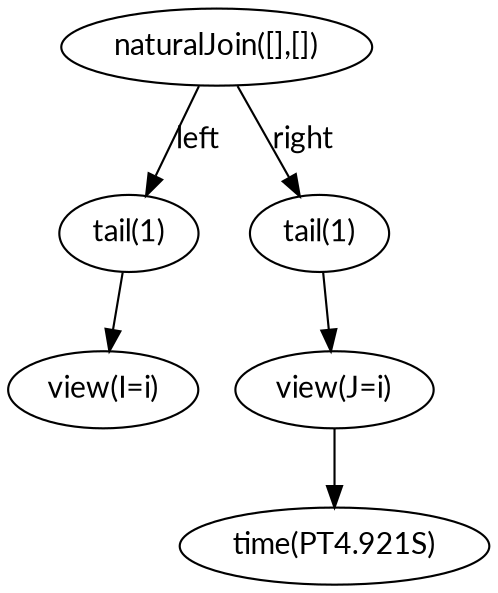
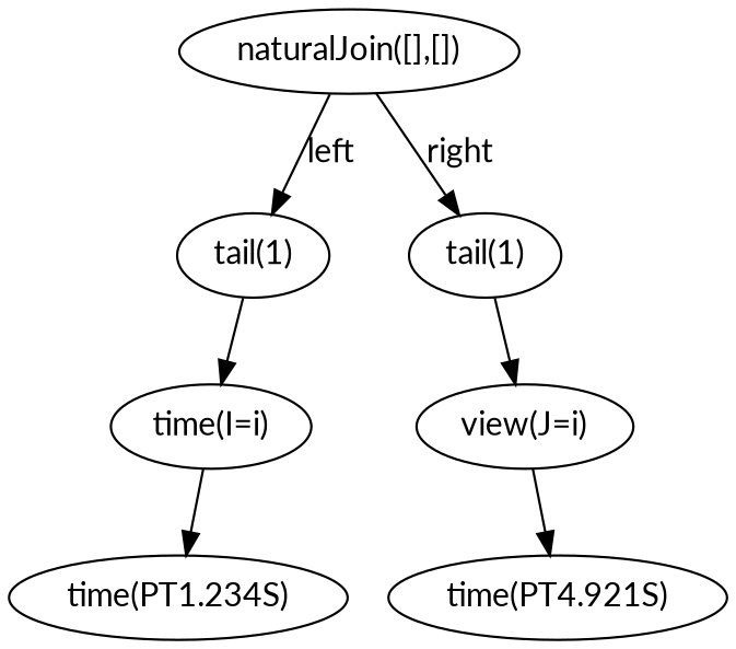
  digraph {
    fontname=Lato
    node [fontname=Lato]
    edge [fontname=Lato]
-   n2 [label="view(I=i)"]
+   n1 [label="time(PT1.234S)"]
+   n2 [label="time(I=i)"]
    n3 [label="tail(1)"]
    n4 [label="time(PT4.921S)"]
    n5 [label="view(J=i)"]
    n6 [label="tail(1)"]
    n7 [label="naturalJoin([],[])"]
+   n2 -> n1
    n3 -> n2
    n5 -> n4
    n6 -> n5
    n7 -> n3 [label=left]
    n7 -> n6 [label=right]
  }
